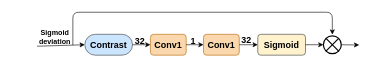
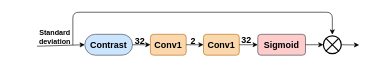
  <mxCell id="0" />
  <mxCell id="1" parent="0" />
- <mxCell id="2" value="&lt;b&gt;&lt;font style=&quot;font-size: 15px&quot;&gt;1&lt;/font&gt;&lt;/b&gt;" style="rounded=0;whiteSpace=wrap;html=1;fillColor=none;strokeColor=none;" parent="1" vertex="1"><mxGeometry x="291.5" y="44" width="60" height="45" as="geometry" /></mxCell>
- <mxCell id="3" value="&lt;b&gt;&lt;font style=&quot;font-size: 12px&quot;&gt;Sigmoid &lt;br&gt;deviation&lt;/font&gt;&lt;/b&gt;" style="rounded=0;whiteSpace=wrap;html=1;fillColor=none;strokeColor=none;" parent="1" vertex="1"><mxGeometry x="20" y="32" width="140" height="60" as="geometry" /></mxCell>
+ <mxCell id="2" value="&lt;b&gt;&lt;font style=&quot;font-size: 15px&quot;&gt;2&lt;/font&gt;&lt;/b&gt;" style="rounded=0;whiteSpace=wrap;html=1;fillColor=none;strokeColor=none;" parent="1" vertex="1"><mxGeometry x="291.5" y="44" width="60" height="45" as="geometry" /></mxCell>
+ <mxCell id="3" value="&lt;b&gt;&lt;font style=&quot;font-size: 12px&quot;&gt;Standard &lt;br&gt;deviation&lt;/font&gt;&lt;/b&gt;" style="rounded=0;whiteSpace=wrap;html=1;fillColor=none;strokeColor=none;" parent="1" vertex="1"><mxGeometry x="20" y="32" width="140" height="60" as="geometry" /></mxCell>
  <mxCell id="4" value="&lt;b&gt;&lt;font style=&quot;font-size: 15px&quot;&gt;32&lt;/font&gt;&lt;/b&gt;" style="rounded=0;whiteSpace=wrap;html=1;fillColor=none;strokeColor=none;" parent="1" vertex="1"><mxGeometry x="381" y="43.5" width="60" height="45" as="geometry" /></mxCell>
  <mxCell id="5" value="&lt;b&gt;&lt;font style=&quot;font-size: 15px&quot;&gt;32&lt;/font&gt;&lt;/b&gt;" style="rounded=0;whiteSpace=wrap;html=1;fillColor=none;strokeColor=none;" parent="1" vertex="1"><mxGeometry x="204" y="44" width="57" height="45" as="geometry" /></mxCell>
  <mxCell id="6" value="" style="shape=sumEllipse;perimeter=ellipsePerimeter;whiteSpace=wrap;html=1;backgroundOutline=1;fillColor=none;strokeWidth=2;" parent="1" vertex="1"><mxGeometry x="540" y="59.5" width="30" height="30" as="geometry" /></mxCell>
  <mxCell id="7" value="" style="endArrow=classic;html=1;exitX=1;exitY=0.5;exitDx=0;exitDy=0;" parent="1" source="6" edge="1"><mxGeometry width="50" height="50" relative="1" as="geometry"><mxPoint x="658" y="74.5" as="sourcePoint" /><mxPoint x="600" y="75" as="targetPoint" /></mxGeometry></mxCell>
  <mxCell id="8" value="&lt;b style=&quot;font-size: 15px ; white-space: normal&quot;&gt;Conv1&lt;/b&gt;" style="rounded=1;whiteSpace=wrap;html=1;fillColor=#fad7ac;strokeColor=#b46504;rotation=0;direction=north;" parent="1" vertex="1"><mxGeometry x="339" y="57" width="60" height="35" as="geometry" /></mxCell>
- <mxCell id="9" value="&lt;font style=&quot;font-size: 15px&quot;&gt;&lt;b&gt;Sigmoid&lt;/b&gt;&lt;/font&gt;" style="rounded=1;whiteSpace=wrap;html=1;fillColor=#fff2cc;strokeColor=#36393d;" parent="1" vertex="1"><mxGeometry x="430" y="57" width="80" height="35" as="geometry" /></mxCell>
+ <mxCell id="9" value="&lt;font style=&quot;font-size: 15px&quot;&gt;&lt;b&gt;Sigmoid&lt;/b&gt;&lt;/font&gt;" style="rounded=1;whiteSpace=wrap;html=1;fillColor=#ffcccc;strokeColor=#36393d;" parent="1" vertex="1"><mxGeometry x="430" y="57" width="80" height="35" as="geometry" /></mxCell>
  <mxCell id="10" value="&lt;b style=&quot;font-size: 15px ; white-space: normal&quot;&gt;Conv1&lt;/b&gt;" style="rounded=1;whiteSpace=wrap;html=1;fillColor=#fad7ac;strokeColor=#b46504;rotation=0;direction=north;" parent="1" vertex="1"><mxGeometry x="250" y="57" width="60" height="35" as="geometry" /></mxCell>
  <mxCell id="11" value="&lt;font style=&quot;font-size: 15px&quot;&gt;&lt;b&gt;Contrast&lt;/b&gt;&lt;/font&gt;" style="rounded=1;whiteSpace=wrap;html=1;fillColor=#cce5ff;strokeColor=#36393d;arcSize=50;" parent="1" vertex="1"><mxGeometry x="140" y="57" width="80" height="35" as="geometry" /></mxCell>
  <mxCell id="12" value="" style="endArrow=classic;html=1;entryX=0.5;entryY=0;entryDx=0;entryDy=0;exitX=1;exitY=0.5;exitDx=0;exitDy=0;" parent="1" source="11" target="10" edge="1"><mxGeometry width="50" height="50" relative="1" as="geometry"><mxPoint x="90" y="602" as="sourcePoint" /><mxPoint x="140" y="552" as="targetPoint" /></mxGeometry></mxCell>
  <mxCell id="13" value="" style="endArrow=classic;html=1;entryX=0.5;entryY=0;entryDx=0;entryDy=0;exitX=0.5;exitY=1;exitDx=0;exitDy=0;" parent="1" source="10" target="8" edge="1"><mxGeometry width="50" height="50" relative="1" as="geometry"><mxPoint x="110" y="602" as="sourcePoint" /><mxPoint x="160" y="552" as="targetPoint" /></mxGeometry></mxCell>
  <mxCell id="14" value="" style="endArrow=classic;html=1;entryX=0;entryY=0.5;entryDx=0;entryDy=0;exitX=0.5;exitY=1;exitDx=0;exitDy=0;" parent="1" source="8" target="9" edge="1"><mxGeometry width="50" height="50" relative="1" as="geometry"><mxPoint x="410" y="77" as="sourcePoint" /><mxPoint x="160" y="552" as="targetPoint" /></mxGeometry></mxCell>
  <mxCell id="15" value="" style="endArrow=classic;html=1;exitX=1;exitY=0.5;exitDx=0;exitDy=0;entryX=0;entryY=0.5;entryDx=0;entryDy=0;" parent="1" source="9" target="6" edge="1"><mxGeometry width="50" height="50" relative="1" as="geometry"><mxPoint x="110" y="602" as="sourcePoint" /><mxPoint x="550" y="77" as="targetPoint" /></mxGeometry></mxCell>
  <mxCell id="16" value="" style="endArrow=classic;html=1;entryX=0;entryY=0.5;entryDx=0;entryDy=0;" parent="1" target="11" edge="1"><mxGeometry width="50" height="50" relative="1" as="geometry"><mxPoint x="60" y="77" as="sourcePoint" /><mxPoint x="190" y="552" as="targetPoint" /></mxGeometry></mxCell>
  <mxCell id="17" value="" style="endArrow=classic;html=1;entryX=0.5;entryY=0;entryDx=0;entryDy=0;" parent="1" edge="1"><mxGeometry width="50" height="50" relative="1" as="geometry"><mxPoint x="120" y="75" as="sourcePoint" /><mxPoint x="555" y="57.5" as="targetPoint" /><Array as="points"><mxPoint x="120" y="20" /><mxPoint x="555" y="20" /></Array></mxGeometry></mxCell>
